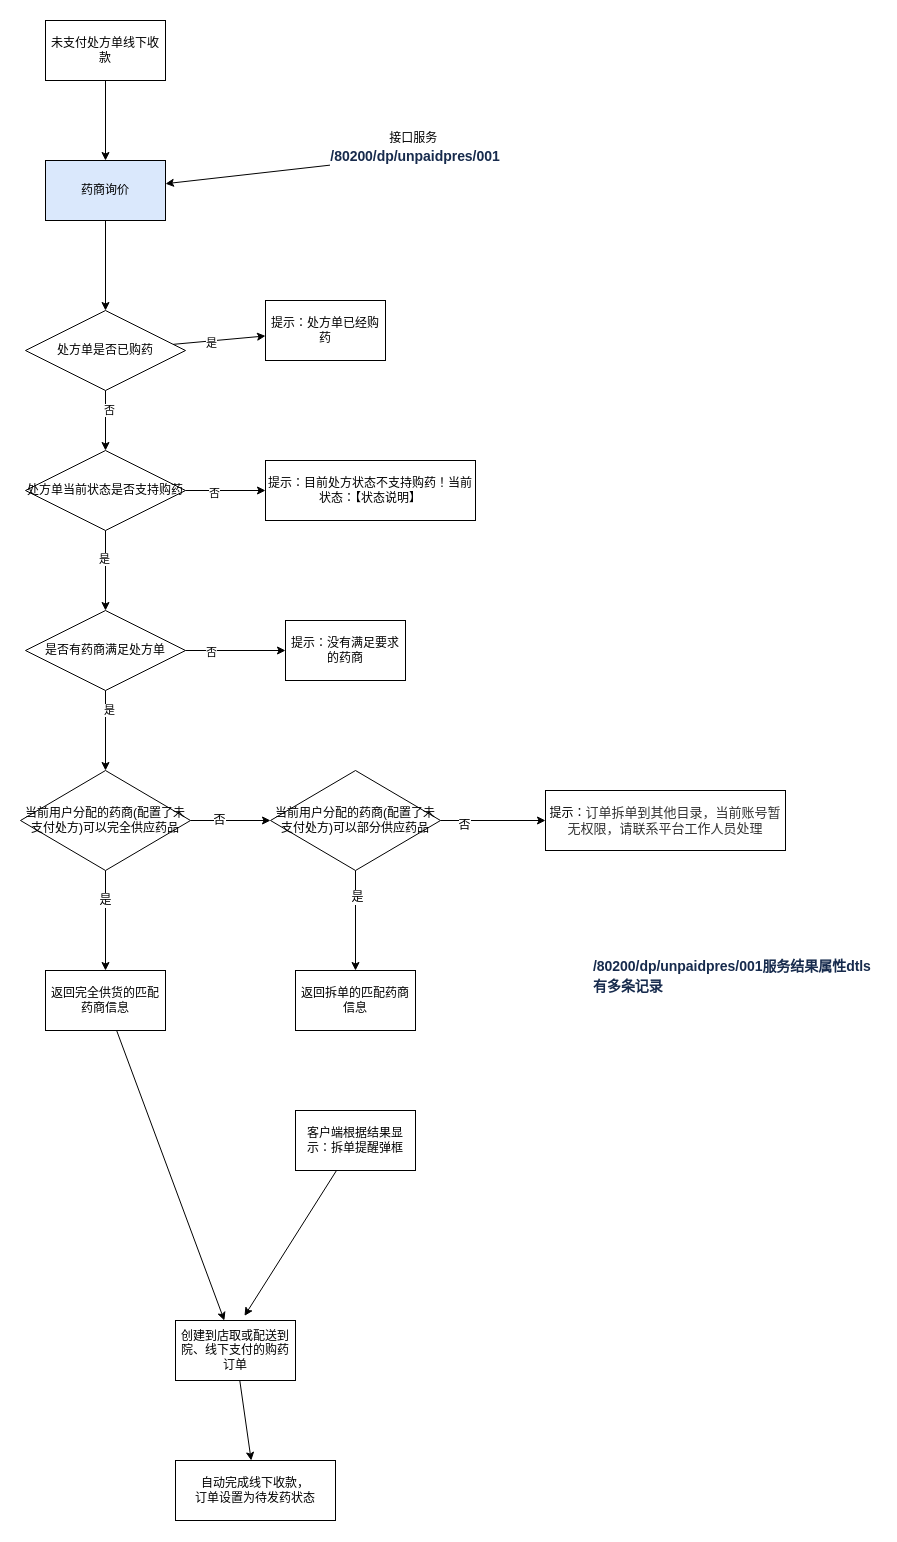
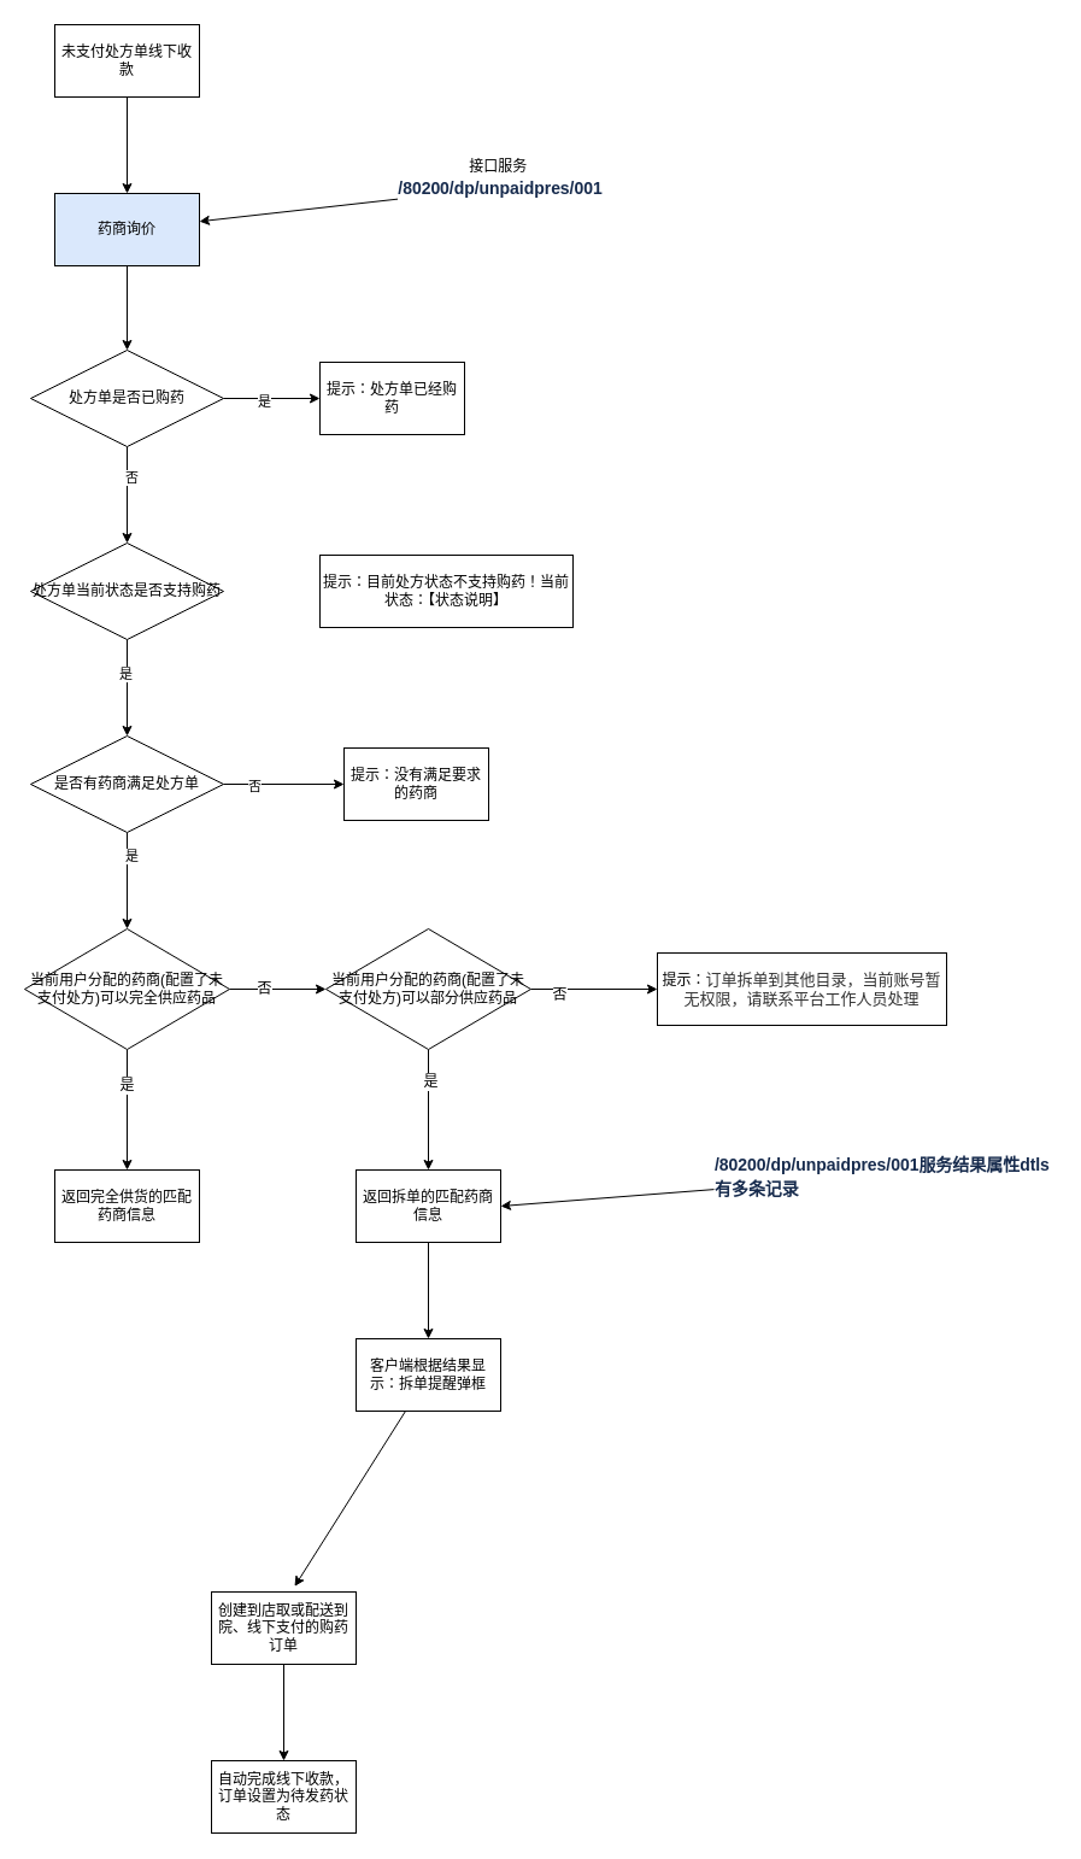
  <mxCell id="0" />
  <mxCell id="1" parent="0" />
  <mxCell id="2" value="" style="edgeStyle=none;html=1;" parent="1" source="3" target="7" edge="1"><mxGeometry relative="1" as="geometry" /></mxCell>
  <mxCell id="3" value="未支付处方单线下收款" style="rounded=0;whiteSpace=wrap;html=1;" parent="1" vertex="1"><mxGeometry x="45" y="20" width="120" height="60" as="geometry" /></mxCell>
  <mxCell id="4" value="" style="edgeStyle=none;html=1;fontSize=12;" parent="1" source="5" target="7" edge="1"><mxGeometry relative="1" as="geometry" /></mxCell>
  <mxCell id="5" value="接口服务&amp;nbsp;&lt;h4 id=&quot;id-3、线下收款药商询价/dp/unpaidpres/001-/r/{yunId}/80200/dp/unpaidpres/001&quot; style=&quot;margin: 0px ; padding: 0px ; color: rgb(23 , 43 , 77) ; font-size: 14px ; line-height: 1.429 ; letter-spacing: -0.003em ; font-family: , &amp;#34;blinkmacsystemfont&amp;#34; , &amp;#34;segoe ui&amp;#34; , &amp;#34;roboto&amp;#34; , &amp;#34;oxygen&amp;#34; , &amp;#34;ubuntu&amp;#34; , &amp;#34;fira sans&amp;#34; , &amp;#34;droid sans&amp;#34; , &amp;#34;helvetica neue&amp;#34; , sans-serif ; text-align: left ; background-color: rgb(255 , 255 , 255)&quot;&gt;&lt;strong&gt;/80200/dp/unpaidpres/001&lt;/strong&gt;&lt;/h4&gt;&lt;div&gt;&lt;strong&gt;&lt;br&gt;&lt;/strong&gt;&lt;/div&gt;" style="text;html=1;strokeColor=none;fillColor=none;align=center;verticalAlign=middle;whiteSpace=wrap;rounded=0;" parent="1" vertex="1"><mxGeometry x="385" y="140" width="60" height="30" as="geometry" /></mxCell>
  <mxCell id="6" value="" style="edgeStyle=none;html=1;" parent="1" source="7" target="12" edge="1"><mxGeometry relative="1" as="geometry" /></mxCell>
  <mxCell id="7" value="药商询价" style="whiteSpace=wrap;html=1;rounded=0;fillColor=#dae8fc;" parent="1" vertex="1"><mxGeometry x="45" y="160" width="120" height="60" as="geometry" /></mxCell>
  <mxCell id="8" value="" style="edgeStyle=none;html=1;" parent="1" source="12" target="13" edge="1"><mxGeometry relative="1" as="geometry" /></mxCell>
  <mxCell id="9" value="是" style="edgeLabel;html=1;align=center;verticalAlign=middle;resizable=0;points=[];" parent="8" vertex="1" connectable="0"><mxGeometry x="-0.183" y="-2" relative="1" as="geometry"><mxPoint as="offset" /></mxGeometry></mxCell>
  <mxCell id="10" value="" style="edgeStyle=none;html=1;" parent="1" source="12" target="18" edge="1"><mxGeometry relative="1" as="geometry" /></mxCell>
  <mxCell id="11" value="否&lt;br&gt;" style="edgeLabel;html=1;align=center;verticalAlign=middle;resizable=0;points=[];" parent="10" vertex="1" connectable="0"><mxGeometry x="-0.375" y="3" relative="1" as="geometry"><mxPoint as="offset" /></mxGeometry></mxCell>
- <mxCell id="12" value="处方单是否已购药" style="rhombus;whiteSpace=wrap;html=1;rounded=0;" parent="1" vertex="1"><mxGeometry x="25" y="310" width="160" height="80" as="geometry" /></mxCell>
+ <mxCell id="12" value="处方单是否已购药" style="rhombus;whiteSpace=wrap;html=1;rounded=0;" parent="1" vertex="1"><mxGeometry x="25" y="290" width="160" height="80" as="geometry" /></mxCell>
  <mxCell id="13" value="提示：处方单已经购药" style="whiteSpace=wrap;html=1;rounded=0;" parent="1" vertex="1"><mxGeometry x="265" y="300" width="120" height="60" as="geometry" /></mxCell>
- <mxCell id="14" value="" style="edgeStyle=none;html=1;" parent="1" source="18" target="19" edge="1"><mxGeometry relative="1" as="geometry" /></mxCell>
- <mxCell id="15" value="否" style="edgeLabel;html=1;align=center;verticalAlign=middle;resizable=0;points=[];" parent="14" vertex="1" connectable="0"><mxGeometry x="-0.3" y="-2" relative="1" as="geometry"><mxPoint as="offset" /></mxGeometry></mxCell>
  <mxCell id="16" value="" style="edgeStyle=none;html=1;" parent="1" source="18" target="24" edge="1"><mxGeometry relative="1" as="geometry" /></mxCell>
  <mxCell id="17" value="是" style="edgeLabel;html=1;align=center;verticalAlign=middle;resizable=0;points=[];" parent="16" vertex="1" connectable="0"><mxGeometry x="-0.31" y="-2" relative="1" as="geometry"><mxPoint as="offset" /></mxGeometry></mxCell>
  <mxCell id="18" value="处方单当前状态是否支持购药" style="rhombus;whiteSpace=wrap;html=1;rounded=0;" parent="1" vertex="1"><mxGeometry x="25" y="450" width="160" height="80" as="geometry" /></mxCell>
  <mxCell id="19" value="提示：目前处方状态不支持购药！当前状态：【状态说明】" style="whiteSpace=wrap;html=1;rounded=0;" parent="1" vertex="1"><mxGeometry x="265" y="460" width="210" height="60" as="geometry" /></mxCell>
  <mxCell id="20" value="" style="edgeStyle=none;html=1;" parent="1" source="24" target="25" edge="1"><mxGeometry relative="1" as="geometry" /></mxCell>
  <mxCell id="21" value="否" style="edgeLabel;html=1;align=center;verticalAlign=middle;resizable=0;points=[];" parent="20" vertex="1" connectable="0"><mxGeometry x="-0.5" y="-1" relative="1" as="geometry"><mxPoint as="offset" /></mxGeometry></mxCell>
  <mxCell id="22" value="" style="edgeStyle=none;html=1;" parent="1" source="24" target="30" edge="1"><mxGeometry relative="1" as="geometry" /></mxCell>
  <mxCell id="23" value="是" style="edgeLabel;html=1;align=center;verticalAlign=middle;resizable=0;points=[];" parent="22" vertex="1" connectable="0"><mxGeometry x="-0.535" y="3" relative="1" as="geometry"><mxPoint as="offset" /></mxGeometry></mxCell>
  <mxCell id="24" value="是否有药商满足处方单" style="rhombus;whiteSpace=wrap;html=1;rounded=0;" parent="1" vertex="1"><mxGeometry x="25" y="610" width="160" height="80" as="geometry" /></mxCell>
  <mxCell id="25" value="提示：没有满足要求的药商" style="whiteSpace=wrap;html=1;rounded=0;" parent="1" vertex="1"><mxGeometry x="285" y="620" width="120" height="60" as="geometry" /></mxCell>
  <mxCell id="26" value="" style="edgeStyle=none;html=1;fontSize=12;" parent="1" source="30" target="35" edge="1"><mxGeometry relative="1" as="geometry" /></mxCell>
  <mxCell id="27" value="否" style="edgeLabel;html=1;align=center;verticalAlign=middle;resizable=0;points=[];fontSize=12;" parent="26" vertex="1" connectable="0"><mxGeometry x="-0.3" y="1" relative="1" as="geometry"><mxPoint as="offset" /></mxGeometry></mxCell>
  <mxCell id="28" value="" style="edgeStyle=none;html=1;fontSize=12;" parent="1" source="30" target="38" edge="1"><mxGeometry relative="1" as="geometry" /></mxCell>
  <mxCell id="29" value="是" style="edgeLabel;html=1;align=center;verticalAlign=middle;resizable=0;points=[];fontSize=12;" parent="28" vertex="1" connectable="0"><mxGeometry x="-0.416" y="-1" relative="1" as="geometry"><mxPoint as="offset" /></mxGeometry></mxCell>
  <mxCell id="30" value="当前用户分配的药商(配置了未支付处方)可以完全供应药品" style="rhombus;whiteSpace=wrap;html=1;rounded=0;" parent="1" vertex="1"><mxGeometry x="20" y="770" width="170" height="100" as="geometry" /></mxCell>
  <mxCell id="31" value="" style="edgeStyle=none;html=1;fontSize=12;" parent="1" source="35" target="36" edge="1"><mxGeometry relative="1" as="geometry" /></mxCell>
  <mxCell id="32" value="否" style="edgeLabel;html=1;align=center;verticalAlign=middle;resizable=0;points=[];fontSize=12;" parent="31" vertex="1" connectable="0"><mxGeometry x="-0.562" y="-4" relative="1" as="geometry"><mxPoint as="offset" /></mxGeometry></mxCell>
  <mxCell id="33" value="" style="edgeStyle=none;html=1;fontSize=12;" parent="1" source="35" target="40" edge="1"><mxGeometry relative="1" as="geometry" /></mxCell>
  <mxCell id="34" value="是" style="edgeLabel;html=1;align=center;verticalAlign=middle;resizable=0;points=[];fontSize=12;" parent="33" vertex="1" connectable="0"><mxGeometry x="-0.476" y="1" relative="1" as="geometry"><mxPoint as="offset" /></mxGeometry></mxCell>
  <mxCell id="35" value="当前用户分配的药商(配置了未支付处方)可以部分供应药品" style="rhombus;whiteSpace=wrap;html=1;rounded=0;" parent="1" vertex="1"><mxGeometry x="270" y="770" width="170" height="100" as="geometry" /></mxCell>
  <mxCell id="36" value="&lt;span style=&quot;background-color: rgb(255 , 255 , 255)&quot;&gt;提示：&lt;span style=&quot;color: rgb(51 , 51 , 51) ; font-size: 13px&quot;&gt;订单拆单到其他目录，当前账号暂无权限，请联系平台工作人员&lt;/span&gt;&lt;span style=&quot;color: rgb(51 , 51 , 51) ; font-size: 13px&quot;&gt;处理&lt;/span&gt;&lt;/span&gt;" style="whiteSpace=wrap;html=1;rounded=0;" parent="1" vertex="1"><mxGeometry x="545" y="790" width="240" height="60" as="geometry" /></mxCell>
- <mxCell id="37" value="" style="edgeStyle=none;html=1;fontSize=12;" parent="1" source="38" target="46" edge="1"><mxGeometry relative="1" as="geometry" /></mxCell>
  <mxCell id="38" value="返回完全供货的匹配药商信息" style="whiteSpace=wrap;html=1;rounded=0;" parent="1" vertex="1"><mxGeometry x="45" y="970" width="120" height="60" as="geometry" /></mxCell>
+ <mxCell id="39" value="" style="edgeStyle=none;html=1;fontSize=12;" parent="1" source="40" target="44" edge="1"><mxGeometry relative="1" as="geometry" /></mxCell>
  <mxCell id="40" value="返回拆单的匹配药商信息" style="whiteSpace=wrap;html=1;rounded=0;" parent="1" vertex="1"><mxGeometry x="295" y="970" width="120" height="60" as="geometry" /></mxCell>
+ <mxCell id="41" style="edgeStyle=none;html=1;entryX=1;entryY=0.5;entryDx=0;entryDy=0;fontSize=12;" parent="1" source="42" target="40" edge="1"><mxGeometry relative="1" as="geometry" /></mxCell>
  <mxCell id="42" value="&lt;h4 id=&quot;id-3、线下收款药商询价/dp/unpaidpres/001-/r/{yunId}/80200/dp/unpaidpres/001&quot; style=&quot;margin: 0px ; padding: 0px ; color: rgb(23 , 43 , 77) ; font-size: 14px ; line-height: 1.429 ; letter-spacing: -0.003em ; text-align: left ; background-color: rgb(255 , 255 , 255)&quot;&gt;&lt;strong&gt;/80200/dp/unpaidpres/001服务结果属性dtls有多条记录&lt;/strong&gt;&lt;/h4&gt;" style="text;html=1;strokeColor=none;fillColor=none;align=center;verticalAlign=middle;whiteSpace=wrap;rounded=0;fontSize=12;" parent="1" vertex="1"><mxGeometry x="592" y="940" width="283" height="70" as="geometry" /></mxCell>
  <mxCell id="43" style="edgeStyle=none;html=1;entryX=0.575;entryY=-0.077;entryDx=0;entryDy=0;entryPerimeter=0;fontSize=12;" parent="1" source="44" target="46" edge="1"><mxGeometry relative="1" as="geometry" /></mxCell>
  <mxCell id="44" value="客户端根据结果显示：拆单提醒弹框" style="whiteSpace=wrap;html=1;rounded=0;" parent="1" vertex="1"><mxGeometry x="295" y="1110" width="120" height="60" as="geometry" /></mxCell>
  <mxCell id="45" value="" style="edgeStyle=none;html=1;fontSize=12;" parent="1" source="46" target="47" edge="1"><mxGeometry relative="1" as="geometry" /></mxCell>
  <mxCell id="46" value="创建到店取或配送到院、线下支付的购药订单" style="whiteSpace=wrap;html=1;rounded=0;" parent="1" vertex="1"><mxGeometry x="175" y="1320" width="120" height="60" as="geometry" /></mxCell>
- <mxCell id="47" value="自动完成线下收款，&lt;br&gt;订单设置为待发药状态" style="whiteSpace=wrap;html=1;rounded=0;" parent="1" vertex="1"><mxGeometry x="175" y="1460" width="160" height="60" as="geometry" /></mxCell>
+ <mxCell id="47" value="自动完成线下收款，&lt;br&gt;订单设置为待发药状态" style="whiteSpace=wrap;html=1;rounded=0;" parent="1" vertex="1"><mxGeometry x="175" y="1460" width="120" height="60" as="geometry" /></mxCell>
